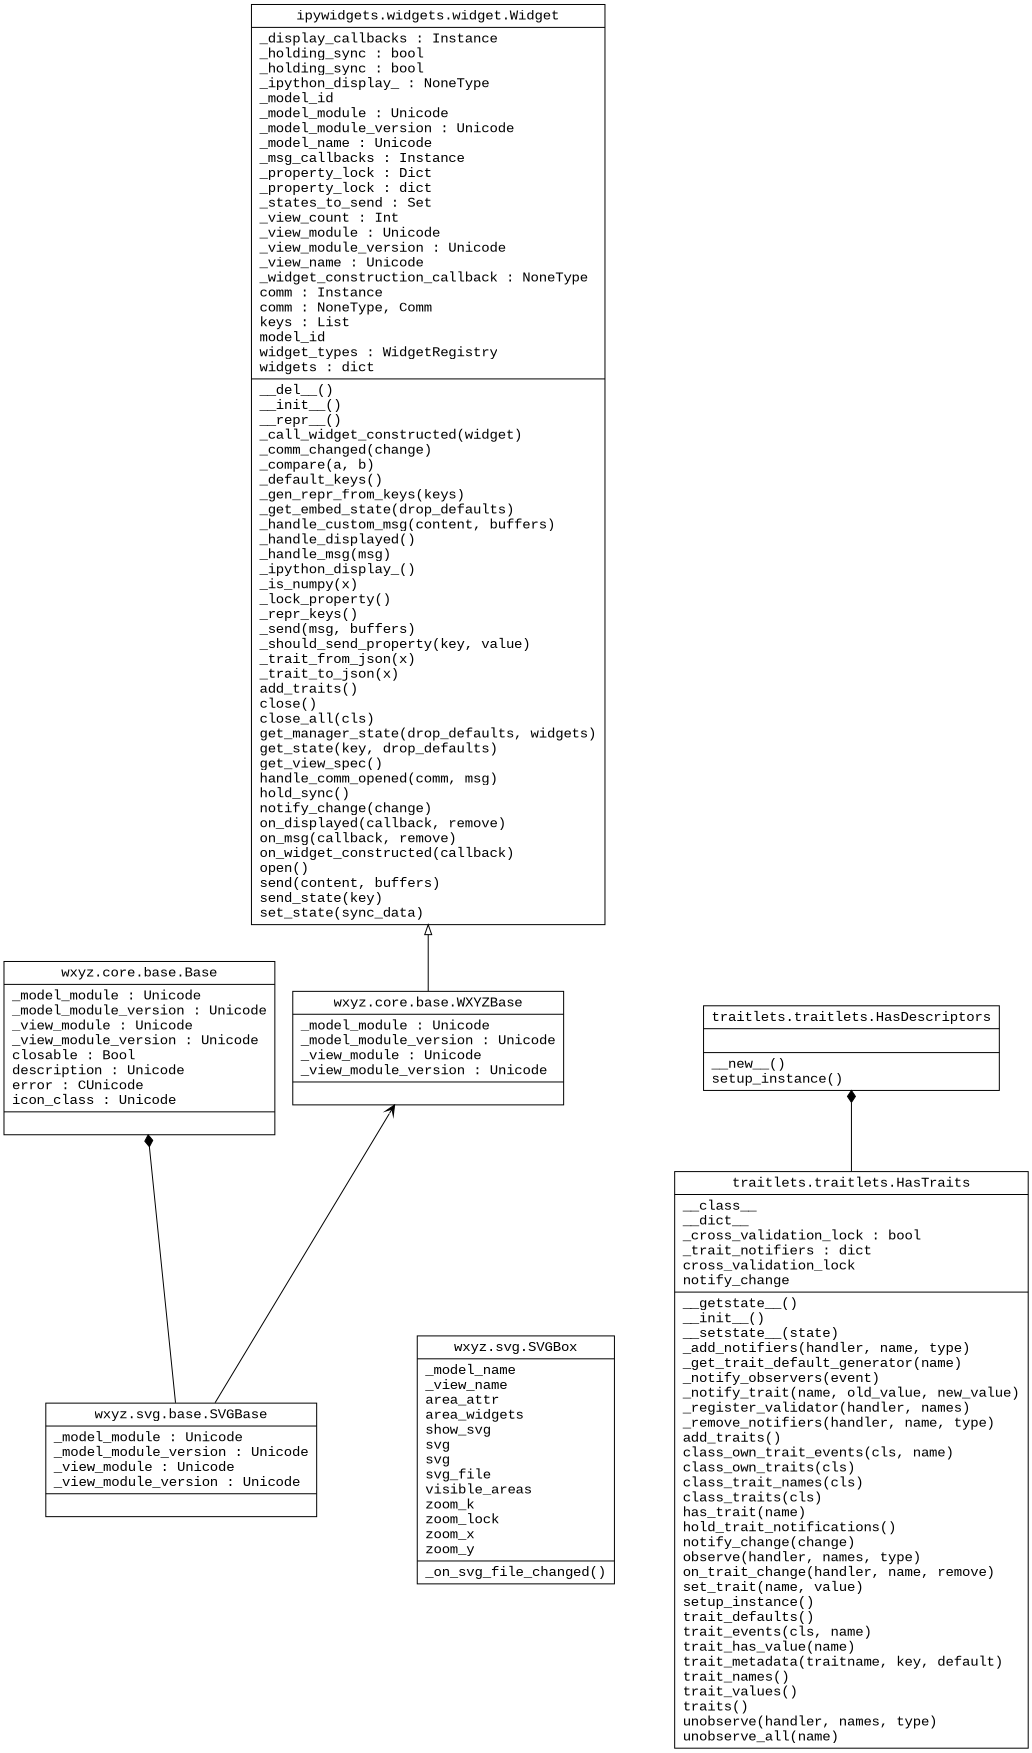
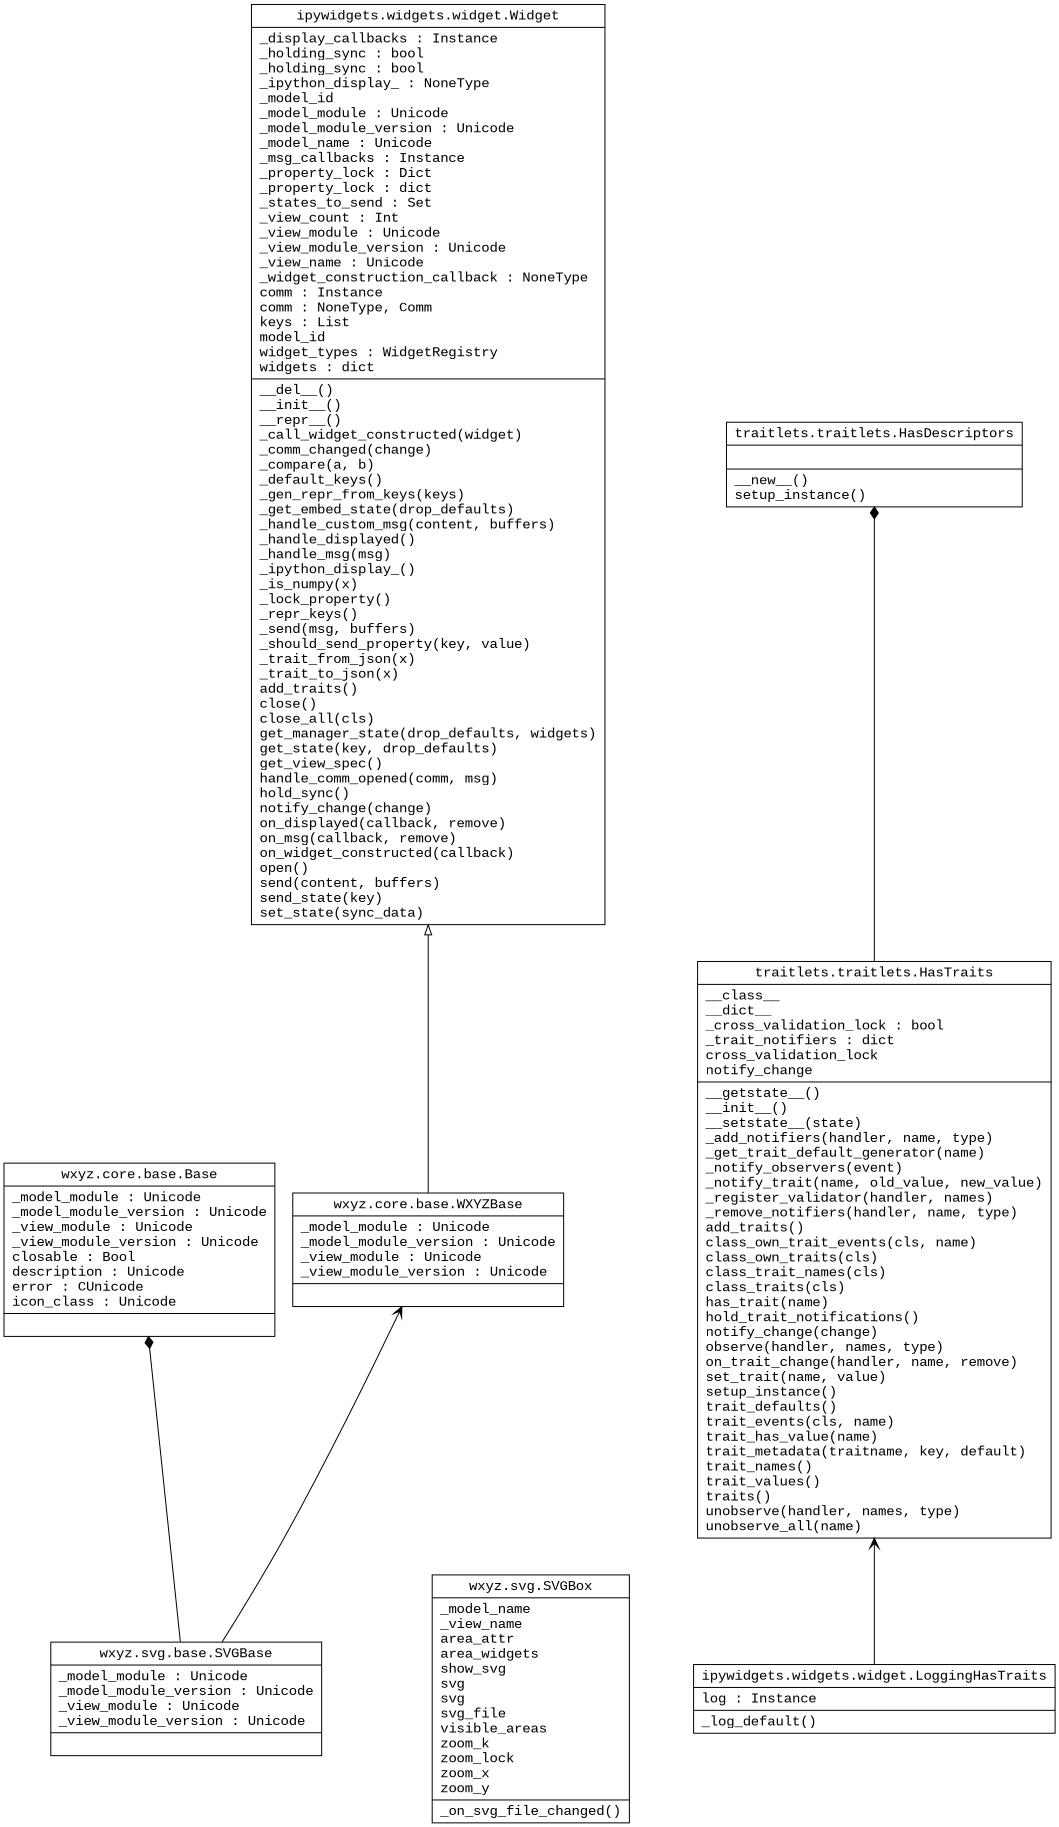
  digraph {
    fontname="Liberation Mono"
    rankdir=BT
    node [fontname="Liberation Mono" shape=record]
    edge [arrowhead=diamond arrowtail=none fontname="Liberation Mono"]
    n1 [label="{wxyz.svg.base.SVGBase|_model_module : Unicode\l_model_module_version : Unicode\l_view_module : Unicode\l_view_module_version : Unicode\l|}"]
    n2 [label="{wxyz.core.base.Base|_model_module : Unicode\l_model_module_version : Unicode\l_view_module : Unicode\l_view_module_version : Unicode\lclosable : Bool\ldescription : Unicode\lerror : CUnicode\licon_class : Unicode\l|}"]
    n3 [label="{wxyz.core.base.WXYZBase|_model_module : Unicode\l_model_module_version : Unicode\l_view_module : Unicode\l_view_module_version : Unicode\l|}"]
    n4 [label="{wxyz.svg.SVGBox|_model_name\l_view_name\larea_attr\larea_widgets\lshow_svg\lsvg\lsvg\lsvg_file\lvisible_areas\lzoom_k\lzoom_lock\lzoom_x\lzoom_y\l|_on_svg_file_changed()\l}"]
+   n5 [label="{ipywidgets.widgets.widget.LoggingHasTraits|log : Instance\l|_log_default()\l}"]
    n6 [label="{traitlets.traitlets.HasTraits|__class__\l__dict__\l_cross_validation_lock : bool\l_trait_notifiers : dict\lcross_validation_lock\lnotify_change\l|__getstate__()\l__init__()\l__setstate__(state)\l_add_notifiers(handler, name, type)\l_get_trait_default_generator(name)\l_notify_observers(event)\l_notify_trait(name, old_value, new_value)\l_register_validator(handler, names)\l_remove_notifiers(handler, name, type)\ladd_traits()\lclass_own_trait_events(cls, name)\lclass_own_traits(cls)\lclass_trait_names(cls)\lclass_traits(cls)\lhas_trait(name)\lhold_trait_notifications()\lnotify_change(change)\lobserve(handler, names, type)\lon_trait_change(handler, name, remove)\lset_trait(name, value)\lsetup_instance()\ltrait_defaults()\ltrait_events(cls, name)\ltrait_has_value(name)\ltrait_metadata(traitname, key, default)\ltrait_names()\ltrait_values()\ltraits()\lunobserve(handler, names, type)\lunobserve_all(name)\l}"]
    n7 [label="{traitlets.traitlets.HasDescriptors|\l|__new__()\lsetup_instance()\l}"]
    n8 [label="{ipywidgets.widgets.widget.Widget|_display_callbacks : Instance\l_holding_sync : bool\l_holding_sync : bool\l_ipython_display_ : NoneType\l_model_id\l_model_module : Unicode\l_model_module_version : Unicode\l_model_name : Unicode\l_msg_callbacks : Instance\l_property_lock : Dict\l_property_lock : dict\l_states_to_send : Set\l_view_count : Int\l_view_module : Unicode\l_view_module_version : Unicode\l_view_name : Unicode\l_widget_construction_callback : NoneType\lcomm : Instance\lcomm : NoneType, Comm\lkeys : List\lmodel_id\lwidget_types : WidgetRegistry\lwidgets : dict\l|__del__()\l__init__()\l__repr__()\l_call_widget_constructed(widget)\l_comm_changed(change)\l_compare(a, b)\l_default_keys()\l_gen_repr_from_keys(keys)\l_get_embed_state(drop_defaults)\l_handle_custom_msg(content, buffers)\l_handle_displayed()\l_handle_msg(msg)\l_ipython_display_()\l_is_numpy(x)\l_lock_property()\l_repr_keys()\l_send(msg, buffers)\l_should_send_property(key, value)\l_trait_from_json(x)\l_trait_to_json(x)\ladd_traits()\lclose()\lclose_all(cls)\lget_manager_state(drop_defaults, widgets)\lget_state(key, drop_defaults)\lget_view_spec()\lhandle_comm_opened(comm, msg)\lhold_sync()\lnotify_change(change)\lon_displayed(callback, remove)\lon_msg(callback, remove)\lon_widget_constructed(callback)\lopen()\lsend(content, buffers)\lsend_state(key)\lset_state(sync_data)\l}"]
    n1 -> n2
    n1 -> n3 [arrowhead=vee]
    n3 -> n8 [arrowhead=onormal]
+   n5 -> n6 [arrowhead=vee]
    n6 -> n7
  }
